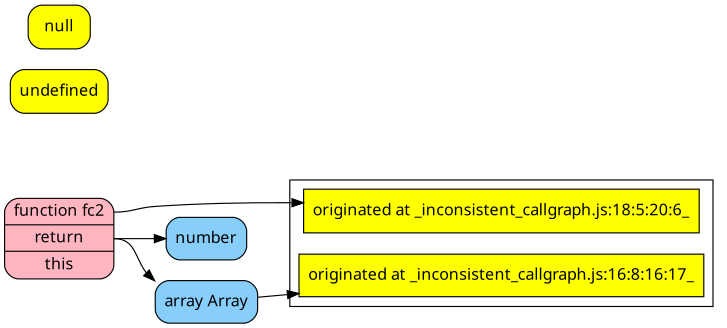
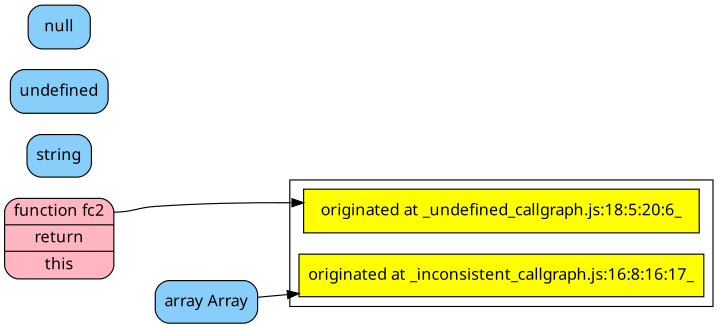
  digraph {
    rankdir=LR
    node [fillcolor=lightskyblue fontname=Sans shape=Mrecord style=filled]
    edge [tailport=return]
-   n1 [fillcolor=yellow label="originated at _inconsistent_callgraph.js:18:5:20:6_" shape=record]
+   n1 [fillcolor=yellow label="originated at _undefined_callgraph.js:18:5:20:6_" shape=record]
    n2 [fillcolor=yellow label="originated at _inconsistent_callgraph.js:16:8:16:17_" shape=record]
    n3 [fillcolor=lightpink label="<function_10_>function\ fc2|<return>return|<this>this"]
-   n4 [label="<number>number"]
    n5 [label="<array_25_>array\ Array"]
-   n7 [fillcolor=yellow label="<undefined>undefined"]
-   n8 [fillcolor=yellow label="<null>null"]
+   n6 [label="<string>string"]
+   n7 [label="<undefined>undefined"]
+   n8 [label="<null>null"]
    subgraph cluster_1 {
      n1
      n2
    }
    n3 -> n1 [tailport=function_10_]
-   n3 -> n4 [headport=number]
-   n3 -> n5 [headport=array_25_]
    n5 -> n2 [tailport=array_25_]
  }
